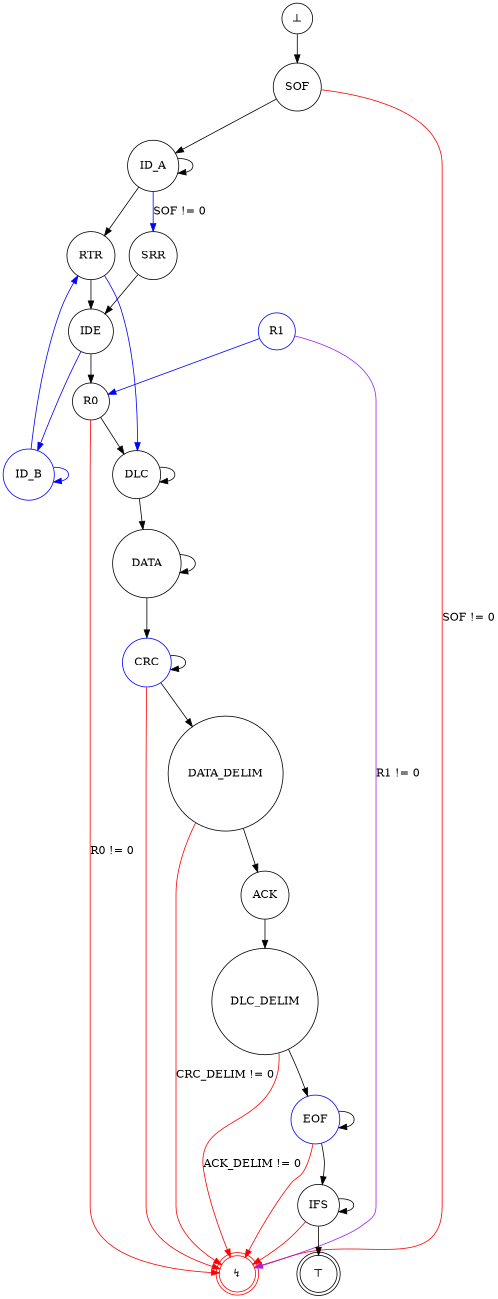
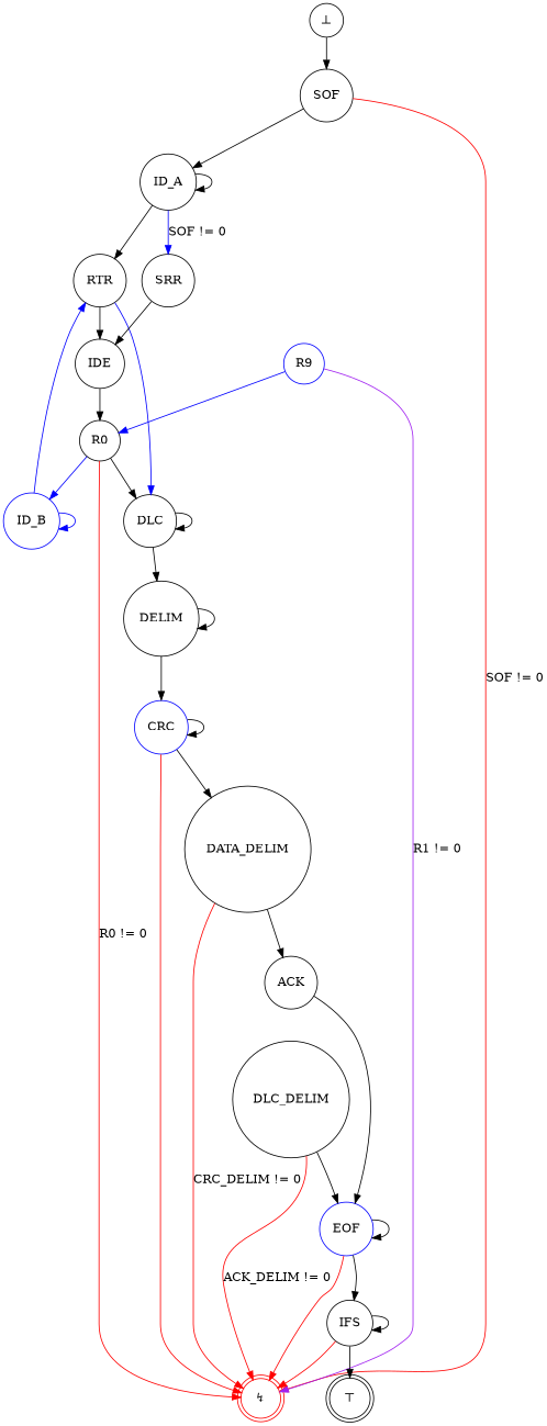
  digraph {
    node [shape=circle]
    "⊥"
    SOF
    "↯" [color=red shape=doublecircle]
    ID_A
    "⊤" [shape=doublecircle]
    RTR
    SRR [color=black]
    IDE
    DLC
    ID_B [color=blue]
    R0
-   R1 [color=blue]
-   DATA
+   R1 [color=blue label=R9]
+   DATA [label=DELIM]
    CRC [color=blue]
    n15 [label=DATA_DELIM]
    ACK
    n17 [label=DLC_DELIM]
    EOF [color=blue]
    IFS
    "⊥" -> SOF
    SOF -> "↯" [color=red label="SOF != 0"]
    SOF -> ID_A
    ID_A -> ID_A
    ID_A -> RTR
    ID_A -> SRR [color=blue label="SOF != 0"]
    RTR -> IDE
    RTR -> DLC [color=blue]
    SRR -> IDE [color=black]
-   IDE -> ID_B [color=blue]
+   R0 -> ID_B [color=blue]
    IDE -> R0
    DLC -> DLC
    DLC -> DATA
    ID_B -> RTR [color=blue]
    ID_B -> ID_B [color=blue]
    R0 -> "↯" [color=red label="R0 != 0"]
    R0 -> DLC
    R1 -> "↯" [color=purple label="R1 != 0"]
    R1 -> R0 [color=blue]
    DATA -> DATA
    DATA -> CRC
    CRC -> "↯" [color=red]
    CRC -> CRC
    CRC -> n15
    n15 -> "↯" [color=red label="CRC_DELIM != 0"]
    n15 -> ACK
-   ACK -> n17
+   ACK -> EOF
    n17 -> "↯" [color=red label="ACK_DELIM != 0"]
    n17 -> EOF
    EOF -> "↯" [color=red]
    EOF -> EOF
    EOF -> IFS
    IFS -> "↯" [color=red]
    IFS -> "⊤"
    IFS -> IFS
  }
